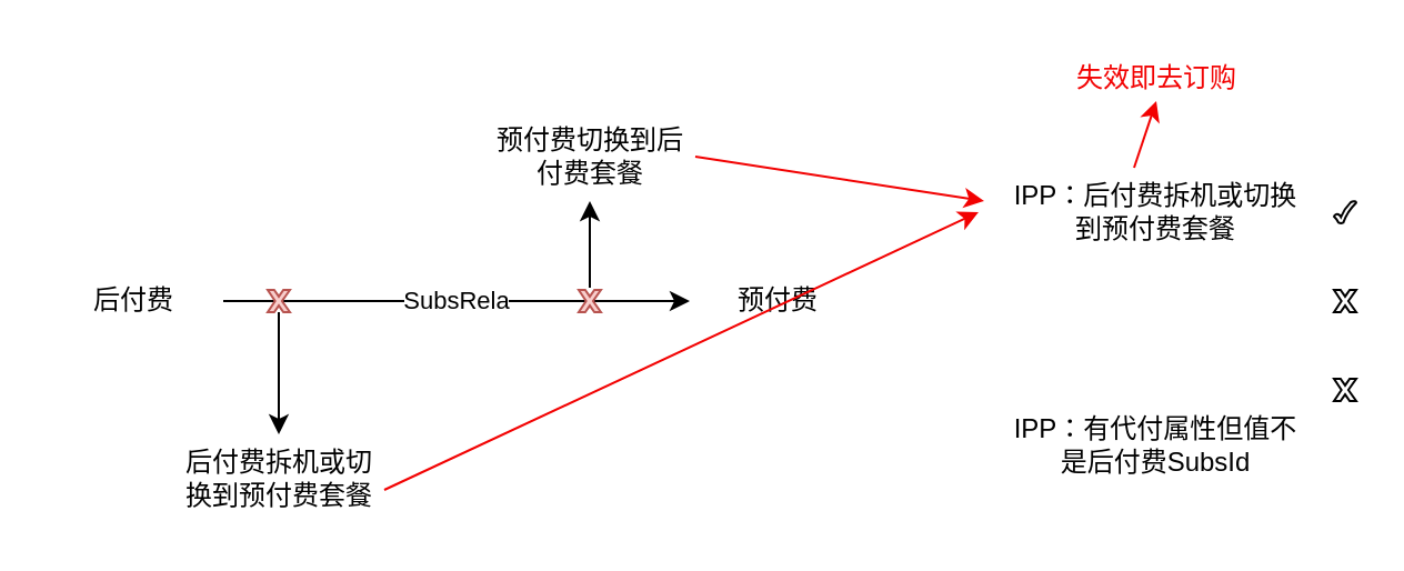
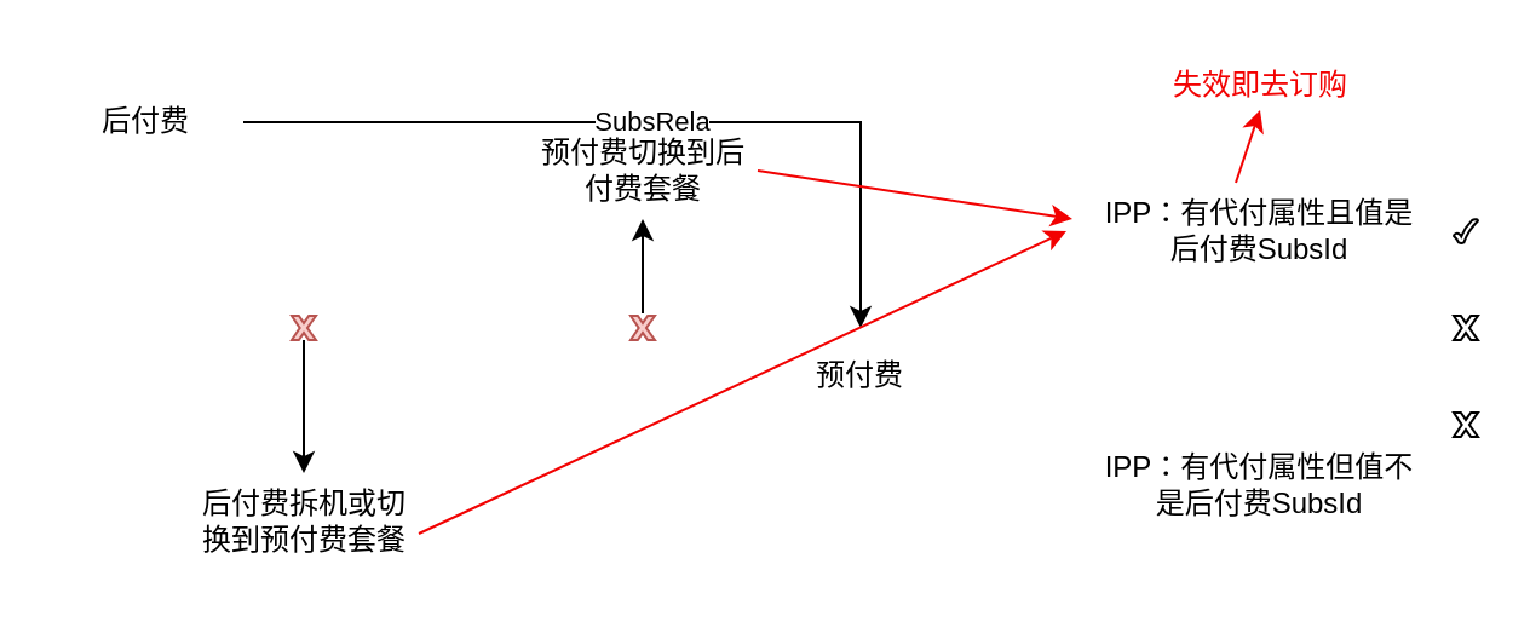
  <mxCell id="0" />
  <mxCell id="1" parent="0" />
  <mxCell id="2" style="edgeStyle=orthogonalEdgeStyle;rounded=0;orthogonalLoop=1;jettySize=auto;html=1;exitX=1;exitY=0.5;exitDx=0;exitDy=0;" edge="1" parent="1" source="4" target="6"><mxGeometry relative="1" as="geometry" /></mxCell>
  <mxCell id="3" value="SubsRela" style="edgeLabel;html=1;align=center;verticalAlign=middle;resizable=0;points=[];" vertex="1" connectable="0" parent="2"><mxGeometry x="-0.014" y="1" relative="1" as="geometry"><mxPoint as="offset" /></mxGeometry></mxCell>
- <mxCell id="4" value="后付费" style="text;html=1;strokeColor=none;fillColor=none;align=center;verticalAlign=middle;whiteSpace=wrap;rounded=0;" vertex="1" parent="1"><mxGeometry x="20" y="115" width="80" height="40" as="geometry" /></mxCell>
+ <mxCell id="4" value="后付费" style="text;html=1;strokeColor=none;fillColor=none;align=center;verticalAlign=middle;whiteSpace=wrap;rounded=0;" vertex="1" parent="1"><mxGeometry x="20" y="30" width="80" height="40" as="geometry" /></mxCell>
  <mxCell id="5" style="edgeStyle=orthogonalEdgeStyle;rounded=0;orthogonalLoop=1;jettySize=auto;html=1;" edge="1" parent="1" target="16"><mxGeometry relative="1" as="geometry"><mxPoint x="265" y="129" as="sourcePoint" /><Array as="points"><mxPoint x="265" y="129" /></Array></mxGeometry></mxCell>
- <mxCell id="6" value="预付费" style="text;html=1;strokeColor=none;fillColor=none;align=center;verticalAlign=middle;whiteSpace=wrap;rounded=0;" vertex="1" parent="1"><mxGeometry x="310" y="115" width="80" height="40" as="geometry" /></mxCell>
- <mxCell id="7" value="IPP：后付费拆机或切换到预付费套餐" style="text;html=1;strokeColor=none;fillColor=none;align=center;verticalAlign=middle;whiteSpace=wrap;rounded=0;" vertex="1" parent="1"><mxGeometry x="450" y="75" width="140" height="40" as="geometry" /></mxCell>
+ <mxCell id="6" value="预付费" style="text;html=1;strokeColor=none;fillColor=none;align=center;verticalAlign=middle;whiteSpace=wrap;rounded=0;" vertex="1" parent="1"><mxGeometry x="315" y="135" width="80" height="40" as="geometry" /></mxCell>
+ <mxCell id="7" value="IPP：有代付属性且值是后付费SubsId" style="text;html=1;strokeColor=none;fillColor=none;align=center;verticalAlign=middle;whiteSpace=wrap;rounded=0;" vertex="1" parent="1"><mxGeometry x="450" y="75" width="140" height="40" as="geometry" /></mxCell>
  <mxCell id="8" value="IPP：有代付属性但值不是后付费SubsId" style="text;html=1;strokeColor=none;fillColor=none;align=center;verticalAlign=middle;whiteSpace=wrap;rounded=0;" vertex="1" parent="1"><mxGeometry x="450" y="180" width="140" height="40" as="geometry" /></mxCell>
  <mxCell id="9" value="" style="verticalLabelPosition=bottom;verticalAlign=top;html=1;shape=mxgraph.basic.tick" vertex="1" parent="1"><mxGeometry x="600" y="90" width="10" height="10" as="geometry" /></mxCell>
  <mxCell id="10" value="" style="verticalLabelPosition=bottom;verticalAlign=top;html=1;shape=mxgraph.basic.x" vertex="1" parent="1"><mxGeometry x="600" y="130" width="10" height="10" as="geometry" /></mxCell>
  <mxCell id="11" value="" style="verticalLabelPosition=bottom;verticalAlign=top;html=1;shape=mxgraph.basic.x" vertex="1" parent="1"><mxGeometry x="600" y="170" width="10" height="10" as="geometry" /></mxCell>
  <mxCell id="12" style="edgeStyle=orthogonalEdgeStyle;rounded=0;orthogonalLoop=1;jettySize=auto;html=1;entryX=0.5;entryY=0;entryDx=0;entryDy=0;" edge="1" parent="1" source="13" target="15"><mxGeometry relative="1" as="geometry"><mxPoint x="155" y="170" as="targetPoint" /></mxGeometry></mxCell>
  <mxCell id="13" value="" style="verticalLabelPosition=bottom;verticalAlign=top;html=1;shape=mxgraph.basic.x;fillColor=#f8cecc;strokeColor=#b85450;" vertex="1" parent="1"><mxGeometry x="120" y="130" width="10" height="10" as="geometry" /></mxCell>
  <mxCell id="14" value="" style="verticalLabelPosition=bottom;verticalAlign=top;html=1;shape=mxgraph.basic.x;fillColor=#f8cecc;strokeColor=#b85450;" vertex="1" parent="1"><mxGeometry x="260" y="130" width="10" height="10" as="geometry" /></mxCell>
  <mxCell id="15" value="后付费拆机或切换到预付费套餐" style="text;html=1;strokeColor=none;fillColor=none;align=center;verticalAlign=middle;whiteSpace=wrap;rounded=0;" vertex="1" parent="1"><mxGeometry x="77.5" y="195" width="95" height="40" as="geometry" /></mxCell>
  <mxCell id="16" value="预付费切换到后付费套餐" style="text;html=1;strokeColor=none;fillColor=none;align=center;verticalAlign=middle;whiteSpace=wrap;rounded=0;" vertex="1" parent="1"><mxGeometry x="217.5" y="50" width="95" height="40" as="geometry" /></mxCell>
  <mxCell id="17" value="" style="endArrow=classic;html=1;rounded=0;fillColor=#f8cecc;strokeColor=#F20202;" edge="1" parent="1"><mxGeometry width="50" height="50" relative="1" as="geometry"><mxPoint x="172.5" y="220" as="sourcePoint" /><mxPoint x="440" y="95" as="targetPoint" /></mxGeometry></mxCell>
  <mxCell id="18" value="" style="endArrow=classic;html=1;rounded=0;fillColor=#f8cecc;strokeColor=#F20202;" edge="1" parent="1"><mxGeometry width="50" height="50" relative="1" as="geometry"><mxPoint x="312.5" y="70" as="sourcePoint" /><mxPoint x="442.5" y="90" as="targetPoint" /></mxGeometry></mxCell>
  <mxCell id="19" value="" style="endArrow=classic;html=1;rounded=0;fillColor=#f8cecc;strokeColor=#F20202;" edge="1" parent="1"><mxGeometry width="50" height="50" relative="1" as="geometry"><mxPoint x="510" y="75" as="sourcePoint" /><mxPoint x="520" y="45" as="targetPoint" /></mxGeometry></mxCell>
  <mxCell id="20" value="失效即去订购" style="text;html=1;align=center;verticalAlign=middle;resizable=0;points=[];autosize=1;strokeColor=none;fillColor=none;fontColor=#F20202;" vertex="1" parent="1"><mxGeometry x="470" y="20" width="100" height="30" as="geometry" /></mxCell>
